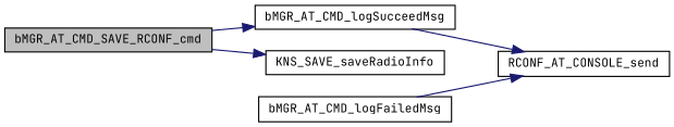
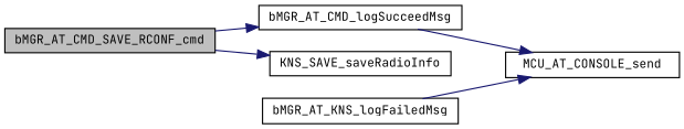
  digraph {
    fontname="JetBrains Mono"
    rankdir=LR
    node [color=black fillcolor=white fontname="JetBrains Mono" fontsize=10 shape=record style=filled]
    edge [color=midnightblue fontname="JetBrains Mono" fontsize=10 labelfontname=Helvetica labelfontsize=10 style=solid]
    n1 [fillcolor=grey75 fontcolor=black height=0.2 label=bMGR_AT_CMD_SAVE_RCONF_cmd width=0.4]
    n2 [height=0.2 label=bMGR_AT_CMD_logSucceedMsg width=0.4]
    n3 [height=0.2 label=KNS_SAVE_saveRadioInfo width=0.4]
-   n4 [height=0.2 label=bMGR_AT_CMD_logFailedMsg width=0.4]
-   n5 [height=0.2 label=RCONF_AT_CONSOLE_send width=0.4]
+   n4 [height=0.2 label=bMGR_AT_KNS_logFailedMsg width=0.4]
+   n5 [height=0.2 label=MCU_AT_CONSOLE_send width=0.4]
    n1 -> n2
    n1 -> n3
    n2 -> n5
    n4 -> n5
  }
